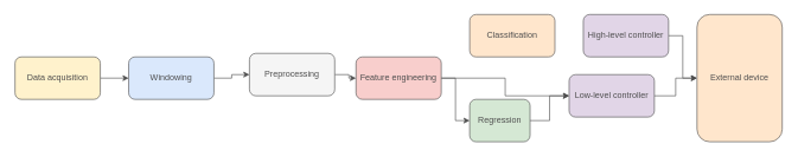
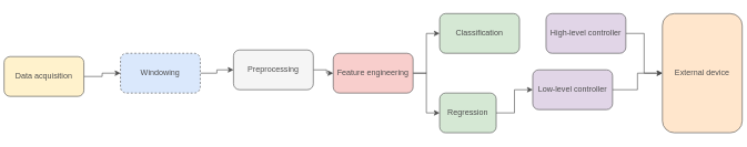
  <mxCell id="0" />
  <mxCell id="1" parent="0" />
  <mxCell id="2" style="edgeStyle=orthogonalEdgeStyle;rounded=0;orthogonalLoop=1;jettySize=auto;html=1;entryX=0;entryY=0.5;entryDx=0;entryDy=0;fontColor=#4D4D4D;strokeColor=#4D4D4D;" edge="1" parent="1" source="3" target="5"><mxGeometry relative="1" as="geometry" /></mxCell>
- <mxCell id="3" value="Data acquisition" style="rounded=1;whiteSpace=wrap;html=1;fillColor=#fff2cc;strokeColor=#4D4D4D;fontColor=#4D4D4D;" vertex="1" parent="1"><mxGeometry x="20" y="80" width="120" height="60" as="geometry" /></mxCell>
+ <mxCell id="3" value="Data acquisition" style="rounded=1;whiteSpace=wrap;html=1;fillColor=#fff2cc;strokeColor=#4D4D4D;fontColor=#4D4D4D;" vertex="1" parent="1"><mxGeometry x="5" y="85" width="120" height="60" as="geometry" /></mxCell>
  <mxCell id="4" style="edgeStyle=orthogonalEdgeStyle;rounded=0;orthogonalLoop=1;jettySize=auto;html=1;entryX=0;entryY=0.5;entryDx=0;entryDy=0;fontColor=#4D4D4D;strokeColor=#4D4D4D;" edge="1" parent="1" source="5" target="7"><mxGeometry relative="1" as="geometry" /></mxCell>
- <mxCell id="5" value="Windowing" style="rounded=1;whiteSpace=wrap;html=1;fillColor=#dae8fc;strokeColor=#4D4D4D;fontColor=#4D4D4D;" vertex="1" parent="1"><mxGeometry x="180" y="80" width="120" height="60" as="geometry" /></mxCell>
+ <mxCell id="5" value="Windowing" style="rounded=1;whiteSpace=wrap;html=1;fillColor=#dae8fc;strokeColor=#4D4D4D;fontColor=#4D4D4D;dashed=1;" vertex="1" parent="1"><mxGeometry x="180" y="80" width="120" height="60" as="geometry" /></mxCell>
  <mxCell id="6" style="edgeStyle=orthogonalEdgeStyle;rounded=0;orthogonalLoop=1;jettySize=auto;html=1;entryX=0;entryY=0.5;entryDx=0;entryDy=0;fontColor=#4D4D4D;strokeColor=#4D4D4D;" edge="1" parent="1" source="7" target="10"><mxGeometry relative="1" as="geometry" /></mxCell>
  <mxCell id="7" value="Preprocessing" style="rounded=1;whiteSpace=wrap;html=1;fillColor=#f5f5f5;strokeColor=#4D4D4D;fontColor=#4D4D4D;" vertex="1" parent="1"><mxGeometry x="350" y="75" width="120" height="60" as="geometry" /></mxCell>
- <mxCell id="8" style="edgeStyle=orthogonalEdgeStyle;rounded=0;orthogonalLoop=1;jettySize=auto;html=1;fontColor=#4D4D4D;strokeColor=#4D4D4D;" edge="1" parent="1" source="10" target="17"><mxGeometry relative="1" as="geometry" /></mxCell>
+ <mxCell id="8" style="edgeStyle=orthogonalEdgeStyle;rounded=0;orthogonalLoop=1;jettySize=auto;html=1;entryX=0;entryY=0.5;entryDx=0;entryDy=0;fontColor=#4D4D4D;strokeColor=#4D4D4D;" edge="1" parent="1" source="10" target="11"><mxGeometry relative="1" as="geometry" /></mxCell>
  <mxCell id="9" style="edgeStyle=orthogonalEdgeStyle;rounded=0;orthogonalLoop=1;jettySize=auto;html=1;exitX=1;exitY=0.5;exitDx=0;exitDy=0;entryX=0;entryY=0.5;entryDx=0;entryDy=0;fontColor=#4D4D4D;strokeColor=#4D4D4D;" edge="1" parent="1" source="10" target="13"><mxGeometry relative="1" as="geometry" /></mxCell>
  <mxCell id="10" value="Feature engineering" style="rounded=1;whiteSpace=wrap;html=1;fillColor=#f8cecc;strokeColor=#4D4D4D;fontColor=#4D4D4D;" vertex="1" parent="1"><mxGeometry x="500" y="80" width="120" height="60" as="geometry" /></mxCell>
- <mxCell id="11" value="Classification" style="rounded=1;whiteSpace=wrap;html=1;fillColor=#ffe6cc;strokeColor=#4D4D4D;fontColor=#4D4D4D;" vertex="1" parent="1"><mxGeometry x="660" y="20" width="120" height="60" as="geometry" /></mxCell>
+ <mxCell id="11" value="Classification" style="rounded=1;whiteSpace=wrap;html=1;fillColor=#d5e8d4;strokeColor=#4D4D4D;fontColor=#4D4D4D;" vertex="1" parent="1"><mxGeometry x="660" y="20" width="120" height="60" as="geometry" /></mxCell>
  <mxCell id="12" style="edgeStyle=orthogonalEdgeStyle;rounded=0;orthogonalLoop=1;jettySize=auto;html=1;exitX=1;exitY=0.5;exitDx=0;exitDy=0;entryX=0;entryY=0.5;entryDx=0;entryDy=0;fontColor=#4D4D4D;strokeColor=#4D4D4D;" edge="1" parent="1" source="13" target="17"><mxGeometry relative="1" as="geometry" /></mxCell>
  <mxCell id="13" value="Regression" style="rounded=1;whiteSpace=wrap;html=1;fillColor=#d5e8d4;strokeColor=#4D4D4D;fontColor=#4D4D4D;" vertex="1" parent="1"><mxGeometry x="660" y="140" width="85" height="60" as="geometry" /></mxCell>
  <mxCell id="14" style="edgeStyle=orthogonalEdgeStyle;rounded=0;orthogonalLoop=1;jettySize=auto;html=1;exitX=1;exitY=0.5;exitDx=0;exitDy=0;entryX=0;entryY=0.5;entryDx=0;entryDy=0;fontColor=#4D4D4D;strokeColor=#4D4D4D;" edge="1" parent="1" source="15" target="18"><mxGeometry relative="1" as="geometry" /></mxCell>
  <mxCell id="15" value="High-level controller" style="rounded=1;whiteSpace=wrap;html=1;fillColor=#e1d5e7;strokeColor=#4D4D4D;fontColor=#4D4D4D;" vertex="1" parent="1"><mxGeometry x="820" y="20" width="120" height="60" as="geometry" /></mxCell>
  <mxCell id="16" style="edgeStyle=orthogonalEdgeStyle;rounded=0;orthogonalLoop=1;jettySize=auto;html=1;entryX=0;entryY=0.5;entryDx=0;entryDy=0;fontColor=#4D4D4D;strokeColor=#4D4D4D;" edge="1" parent="1" source="17" target="18"><mxGeometry relative="1" as="geometry" /></mxCell>
  <mxCell id="17" value="Low-level controller" style="rounded=1;whiteSpace=wrap;html=1;fillColor=#e1d5e7;strokeColor=#4D4D4D;fontColor=#4D4D4D;" vertex="1" parent="1"><mxGeometry x="800" y="105" width="120" height="60" as="geometry" /></mxCell>
- <mxCell id="18" value="External device" style="rounded=1;whiteSpace=wrap;html=1;fillColor=#ffe6cc;strokeColor=#4D4D4D;fontColor=#4D4D4D;" vertex="1" parent="1"><mxGeometry x="980" y="20" width="120" height="180" as="geometry" /></mxCell>
+ <mxCell id="18" value="External device" style="rounded=1;whiteSpace=wrap;html=1;fillColor=#ffe6cc;strokeColor=#4D4D4D;fontColor=#4D4D4D;" vertex="1" parent="1"><mxGeometry x="995" y="20" width="120" height="180" as="geometry" /></mxCell>
